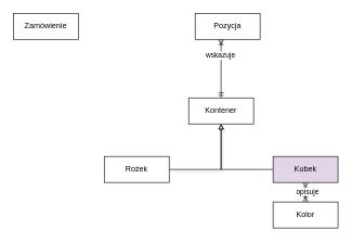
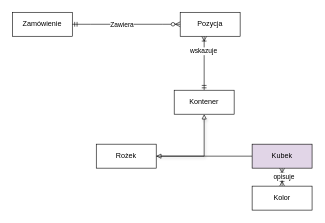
  <mxCell id="0" />
  <mxCell id="1" parent="0" />
  <mxCell id="2" style="edgeStyle=orthogonalEdgeStyle;rounded=0;orthogonalLoop=1;jettySize=auto;html=1;shadow=1;endArrow=block;endFill=0;startArrow=none;startFill=0;" edge="1" parent="1" source="3" target="9"><mxGeometry relative="1" as="geometry" /></mxCell>
  <mxCell id="3" value="Rożek" style="whiteSpace=wrap;html=1;align=center;" vertex="1" parent="1"><mxGeometry x="160" y="240" width="100" height="40" as="geometry" /></mxCell>
  <mxCell id="4" style="edgeStyle=orthogonalEdgeStyle;rounded=0;orthogonalLoop=1;jettySize=auto;html=1;startArrow=ERoneToMany;startFill=0;endArrow=ERoneToMany;endFill=0;" edge="1" parent="1" source="6" target="11"><mxGeometry relative="1" as="geometry" /></mxCell>
  <mxCell id="5" value="opisuje" style="edgeLabel;html=1;align=center;verticalAlign=middle;resizable=0;points=[];" vertex="1" connectable="0" parent="4"><mxGeometry x="-0.062" y="2" relative="1" as="geometry"><mxPoint as="offset" /></mxGeometry></mxCell>
  <mxCell id="6" value="Kolor" style="whiteSpace=wrap;html=1;align=center;" vertex="1" parent="1"><mxGeometry x="420" y="310" width="100" height="40" as="geometry" /></mxCell>
  <mxCell id="7" style="edgeStyle=orthogonalEdgeStyle;rounded=0;orthogonalLoop=1;jettySize=auto;html=1;endArrow=ERoneToMany;endFill=0;startArrow=ERmandOne;startFill=0;" edge="1" parent="1" source="9" target="12"><mxGeometry relative="1" as="geometry"><Array as="points"><mxPoint x="350" y="170" /><mxPoint x="350" y="170" /></Array></mxGeometry></mxCell>
  <mxCell id="8" value="wskazuje" style="edgeLabel;html=1;align=center;verticalAlign=middle;resizable=0;points=[];" vertex="1" connectable="0" parent="7"><mxGeometry x="0.476" y="2" relative="1" as="geometry"><mxPoint as="offset" /></mxGeometry></mxCell>
  <mxCell id="9" value="Kontener" style="whiteSpace=wrap;html=1;align=center;" vertex="1" parent="1"><mxGeometry x="290" y="150" width="100" height="40" as="geometry" /></mxCell>
- <mxCell id="10" style="edgeStyle=orthogonalEdgeStyle;rounded=0;orthogonalLoop=1;jettySize=auto;html=1;endArrow=block;endFill=0;" edge="1" parent="1" source="11" target="9"><mxGeometry relative="1" as="geometry" /></mxCell>
+ <mxCell id="10" style="edgeStyle=orthogonalEdgeStyle;rounded=0;orthogonalLoop=1;jettySize=auto;html=1;endArrow=block;endFill=0;" edge="1" parent="1" source="11" target="3"><mxGeometry relative="1" as="geometry" /></mxCell>
  <mxCell id="11" value="Kubek" style="whiteSpace=wrap;html=1;align=center;fillColor=#e1d5e7;" vertex="1" parent="1"><mxGeometry x="420" y="240" width="100" height="40" as="geometry" /></mxCell>
  <mxCell id="12" value="Pozycja" style="whiteSpace=wrap;html=1;align=center;" vertex="1" parent="1"><mxGeometry x="300" y="20" width="100" height="40" as="geometry" /></mxCell>
  <mxCell id="13" value="Zamówienie" style="whiteSpace=wrap;html=1;align=center;" vertex="1" parent="1"><mxGeometry x="20" y="20" width="100" height="40" as="geometry" /></mxCell>
+ <mxCell id="14" value="" style="edgeStyle=entityRelationEdgeStyle;fontSize=12;html=1;endArrow=ERzeroToMany;endFill=1;rounded=0;startArrow=ERmandOne;startFill=0;" edge="1" parent="1" source="13" target="12"><mxGeometry width="100" height="100" relative="1" as="geometry"><mxPoint x="450" y="290" as="sourcePoint" /><mxPoint x="550" y="190" as="targetPoint" /></mxGeometry></mxCell>
+ <mxCell id="15" value="Zawiera" style="edgeLabel;html=1;align=center;verticalAlign=middle;resizable=0;points=[];" vertex="1" connectable="0" parent="14"><mxGeometry x="-0.089" relative="1" as="geometry"><mxPoint as="offset" /></mxGeometry></mxCell>
